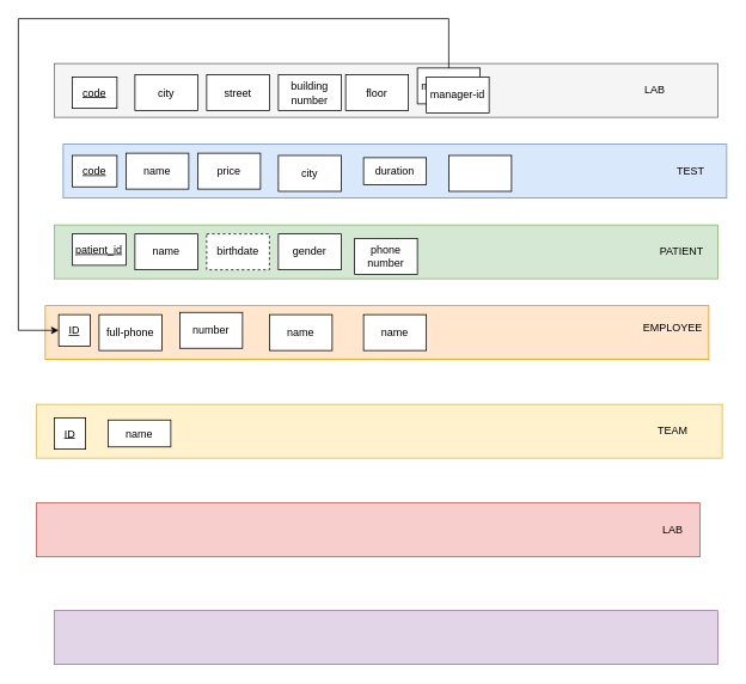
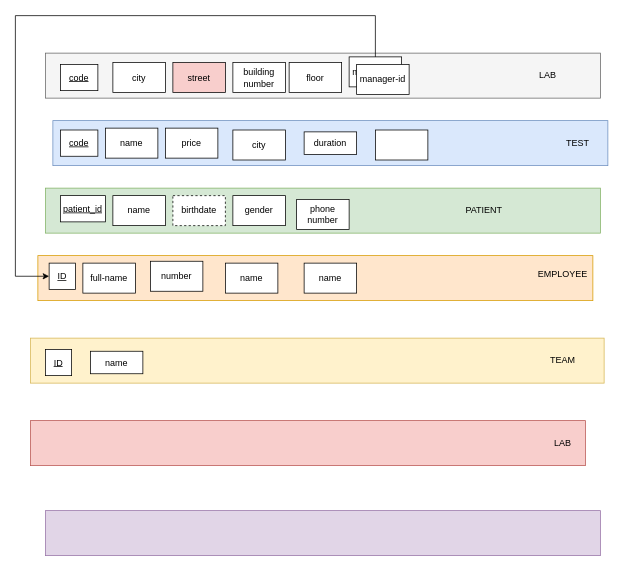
  <mxCell id="0" />
  <mxCell id="1" parent="0" />
  <mxCell id="2" value="" style="rounded=0;whiteSpace=wrap;html=1;fillColor=#f5f5f5;fontColor=#333333;strokeColor=#666666;" vertex="1" parent="1"><mxGeometry x="60" y="70" width="740" height="60" as="geometry" /></mxCell>
  <mxCell id="3" value="" style="rounded=0;whiteSpace=wrap;html=1;fillColor=#dae8fc;strokeColor=#6c8ebf;" vertex="1" parent="1"><mxGeometry x="70" y="160" width="740" height="60" as="geometry" /></mxCell>
  <mxCell id="4" value="" style="rounded=0;whiteSpace=wrap;html=1;fillColor=#d5e8d4;strokeColor=#82b366;" vertex="1" parent="1"><mxGeometry x="60" y="250" width="740" height="60" as="geometry" /></mxCell>
  <mxCell id="5" value="" style="rounded=0;whiteSpace=wrap;html=1;fillColor=#ffe6cc;strokeColor=#d79b00;" vertex="1" parent="1"><mxGeometry x="50" y="340" width="740" height="60" as="geometry" /></mxCell>
  <mxCell id="6" value="" style="rounded=0;whiteSpace=wrap;html=1;fillColor=#fff2cc;strokeColor=#d6b656;" vertex="1" parent="1"><mxGeometry x="40" y="450" width="765" height="60" as="geometry" /></mxCell>
  <mxCell id="7" value="" style="rounded=0;whiteSpace=wrap;html=1;fillColor=#e1d5e7;strokeColor=#9673a6;" vertex="1" parent="1"><mxGeometry x="60" y="680" width="740" height="60" as="geometry" /></mxCell>
  <mxCell id="8" value="" style="rounded=0;whiteSpace=wrap;html=1;fillColor=#f8cecc;strokeColor=#b85450;" vertex="1" parent="1"><mxGeometry x="40" y="560" width="740" height="60" as="geometry" /></mxCell>
  <mxCell id="9" value="LAB" style="text;html=1;strokeColor=none;fillColor=none;align=center;verticalAlign=middle;whiteSpace=wrap;rounded=0;" vertex="1" parent="1"><mxGeometry x="700" y="85" width="60" height="30" as="geometry" /></mxCell>
  <mxCell id="10" value="TEST" style="text;html=1;strokeColor=none;fillColor=none;align=center;verticalAlign=middle;whiteSpace=wrap;rounded=0;" vertex="1" parent="1"><mxGeometry x="740" y="175" width="60" height="30" as="geometry" /></mxCell>
  <mxCell id="11" value="LAB" style="text;html=1;strokeColor=none;fillColor=none;align=center;verticalAlign=middle;whiteSpace=wrap;rounded=0;" vertex="1" parent="1"><mxGeometry x="720" y="575" width="60" height="30" as="geometry" /></mxCell>
  <mxCell id="12" value="TEAM" style="text;html=1;strokeColor=none;fillColor=none;align=center;verticalAlign=middle;whiteSpace=wrap;rounded=0;" vertex="1" parent="1"><mxGeometry x="720" y="465" width="60" height="30" as="geometry" /></mxCell>
  <mxCell id="13" value="EMPLOYEE" style="text;html=1;strokeColor=none;fillColor=none;align=center;verticalAlign=middle;whiteSpace=wrap;rounded=0;" vertex="1" parent="1"><mxGeometry x="710" y="350" width="80" height="30" as="geometry" /></mxCell>
- <mxCell id="14" value="PATIENT" style="text;html=1;strokeColor=none;fillColor=none;align=center;verticalAlign=middle;whiteSpace=wrap;rounded=0;" vertex="1" parent="1"><mxGeometry x="730" y="265" width="60" height="30" as="geometry" /></mxCell>
+ <mxCell id="14" value="PATIENT" style="text;html=1;strokeColor=none;fillColor=none;align=center;verticalAlign=middle;whiteSpace=wrap;rounded=0;" vertex="1" parent="1"><mxGeometry x="615" y="265" width="60" height="30" as="geometry" /></mxCell>
  <mxCell id="15" value="&lt;u&gt;code&lt;/u&gt;" style="rounded=0;whiteSpace=wrap;html=1;" vertex="1" parent="1"><mxGeometry x="80" y="85" width="50" height="35" as="geometry" /></mxCell>
  <mxCell id="16" value="city" style="rounded=0;whiteSpace=wrap;html=1;" vertex="1" parent="1"><mxGeometry x="150" y="82.5" width="70" height="40" as="geometry" /></mxCell>
- <mxCell id="17" value="street" style="rounded=0;whiteSpace=wrap;html=1;" vertex="1" parent="1"><mxGeometry x="230" y="82.5" width="70" height="40" as="geometry" /></mxCell>
+ <mxCell id="17" value="street" style="rounded=0;whiteSpace=wrap;html=1;fillColor=#f8cecc;" vertex="1" parent="1"><mxGeometry x="230" y="82.5" width="70" height="40" as="geometry" /></mxCell>
  <mxCell id="18" value="building number" style="rounded=0;whiteSpace=wrap;html=1;" vertex="1" parent="1"><mxGeometry x="310" y="82.5" width="70" height="40" as="geometry" /></mxCell>
  <mxCell id="19" value="floor" style="rounded=0;whiteSpace=wrap;html=1;" vertex="1" parent="1"><mxGeometry x="385" y="82.5" width="70" height="40" as="geometry" /></mxCell>
  <mxCell id="20" style="edgeStyle=orthogonalEdgeStyle;rounded=0;orthogonalLoop=1;jettySize=auto;html=1;exitX=0.5;exitY=1;exitDx=0;exitDy=0;entryX=0;entryY=0.5;entryDx=0;entryDy=0;" edge="1" parent="1" source="21" target="32"><mxGeometry relative="1" as="geometry"><Array as="points"><mxPoint x="500" y="20" /><mxPoint x="20" y="20" /><mxPoint x="20" y="368" /></Array></mxGeometry></mxCell>
  <mxCell id="21" value="manager-id" style="rounded=0;whiteSpace=wrap;html=1;" vertex="1" parent="1"><mxGeometry x="465" y="75" width="70" height="40" as="geometry" /></mxCell>
  <mxCell id="22" value="&lt;u&gt;code&lt;/u&gt;" style="rounded=0;whiteSpace=wrap;html=1;" vertex="1" parent="1"><mxGeometry x="80" y="172.5" width="50" height="35" as="geometry" /></mxCell>
  <mxCell id="23" value="duration" style="rounded=0;whiteSpace=wrap;html=1;" vertex="1" parent="1"><mxGeometry x="405" y="175" width="70" height="30" as="geometry" /></mxCell>
  <mxCell id="24" value="city" style="rounded=0;whiteSpace=wrap;html=1;" vertex="1" parent="1"><mxGeometry x="310" y="172.5" width="70" height="40" as="geometry" /></mxCell>
  <mxCell id="25" value="price" style="rounded=0;whiteSpace=wrap;html=1;" vertex="1" parent="1"><mxGeometry x="220" y="170" width="70" height="40" as="geometry" /></mxCell>
  <mxCell id="26" value="name" style="rounded=0;whiteSpace=wrap;html=1;" vertex="1" parent="1"><mxGeometry x="140" y="170" width="70" height="40" as="geometry" /></mxCell>
  <mxCell id="27" value="&lt;u&gt;patient_id&lt;/u&gt;" style="rounded=0;whiteSpace=wrap;html=1;" vertex="1" parent="1"><mxGeometry x="80" y="260" width="60" height="35" as="geometry" /></mxCell>
  <mxCell id="28" value="name" style="rounded=0;whiteSpace=wrap;html=1;" vertex="1" parent="1"><mxGeometry x="150" y="260" width="70" height="40" as="geometry" /></mxCell>
  <mxCell id="29" value="birthdate" style="rounded=0;whiteSpace=wrap;html=1;dashed=1;" vertex="1" parent="1"><mxGeometry x="230" y="260" width="70" height="40" as="geometry" /></mxCell>
  <mxCell id="30" value="gender" style="rounded=0;whiteSpace=wrap;html=1;" vertex="1" parent="1"><mxGeometry x="310" y="260" width="70" height="40" as="geometry" /></mxCell>
  <mxCell id="31" value="phone&lt;br&gt;number" style="rounded=0;whiteSpace=wrap;html=1;" vertex="1" parent="1"><mxGeometry x="395" y="265" width="70" height="40" as="geometry" /></mxCell>
  <mxCell id="32" value="&lt;u&gt;ID&lt;/u&gt;" style="rounded=0;whiteSpace=wrap;html=1;" vertex="1" parent="1"><mxGeometry x="65" y="350" width="35" height="35" as="geometry" /></mxCell>
  <mxCell id="33" value="name" style="rounded=0;whiteSpace=wrap;html=1;" vertex="1" parent="1"><mxGeometry x="405" y="350" width="70" height="40" as="geometry" /></mxCell>
  <mxCell id="34" value="name" style="rounded=0;whiteSpace=wrap;html=1;" vertex="1" parent="1"><mxGeometry x="300" y="350" width="70" height="40" as="geometry" /></mxCell>
  <mxCell id="35" value="number" style="rounded=0;whiteSpace=wrap;html=1;" vertex="1" parent="1"><mxGeometry x="200" y="347.5" width="70" height="40" as="geometry" /></mxCell>
- <mxCell id="36" value="full-phone" style="rounded=0;whiteSpace=wrap;html=1;" vertex="1" parent="1"><mxGeometry x="110" y="350" width="70" height="40" as="geometry" /></mxCell>
+ <mxCell id="36" value="full-name" style="rounded=0;whiteSpace=wrap;html=1;" vertex="1" parent="1"><mxGeometry x="110" y="350" width="70" height="40" as="geometry" /></mxCell>
  <mxCell id="37" value="&lt;u&gt;ID&lt;/u&gt;" style="rounded=0;whiteSpace=wrap;html=1;" vertex="1" parent="1"><mxGeometry x="60" y="465" width="35" height="35" as="geometry" /></mxCell>
  <mxCell id="38" value="name" style="rounded=0;whiteSpace=wrap;html=1;" vertex="1" parent="1"><mxGeometry x="120" y="467.5" width="70" height="30" as="geometry" /></mxCell>
  <mxCell id="39" value="manager-id" style="rounded=0;whiteSpace=wrap;html=1;" vertex="1" parent="1"><mxGeometry x="475" y="85" width="70" height="40" as="geometry" /></mxCell>
  <mxCell id="40" value="" style="rounded=0;whiteSpace=wrap;html=1;" vertex="1" parent="1"><mxGeometry x="500" y="172.5" width="70" height="40" as="geometry" /></mxCell>
